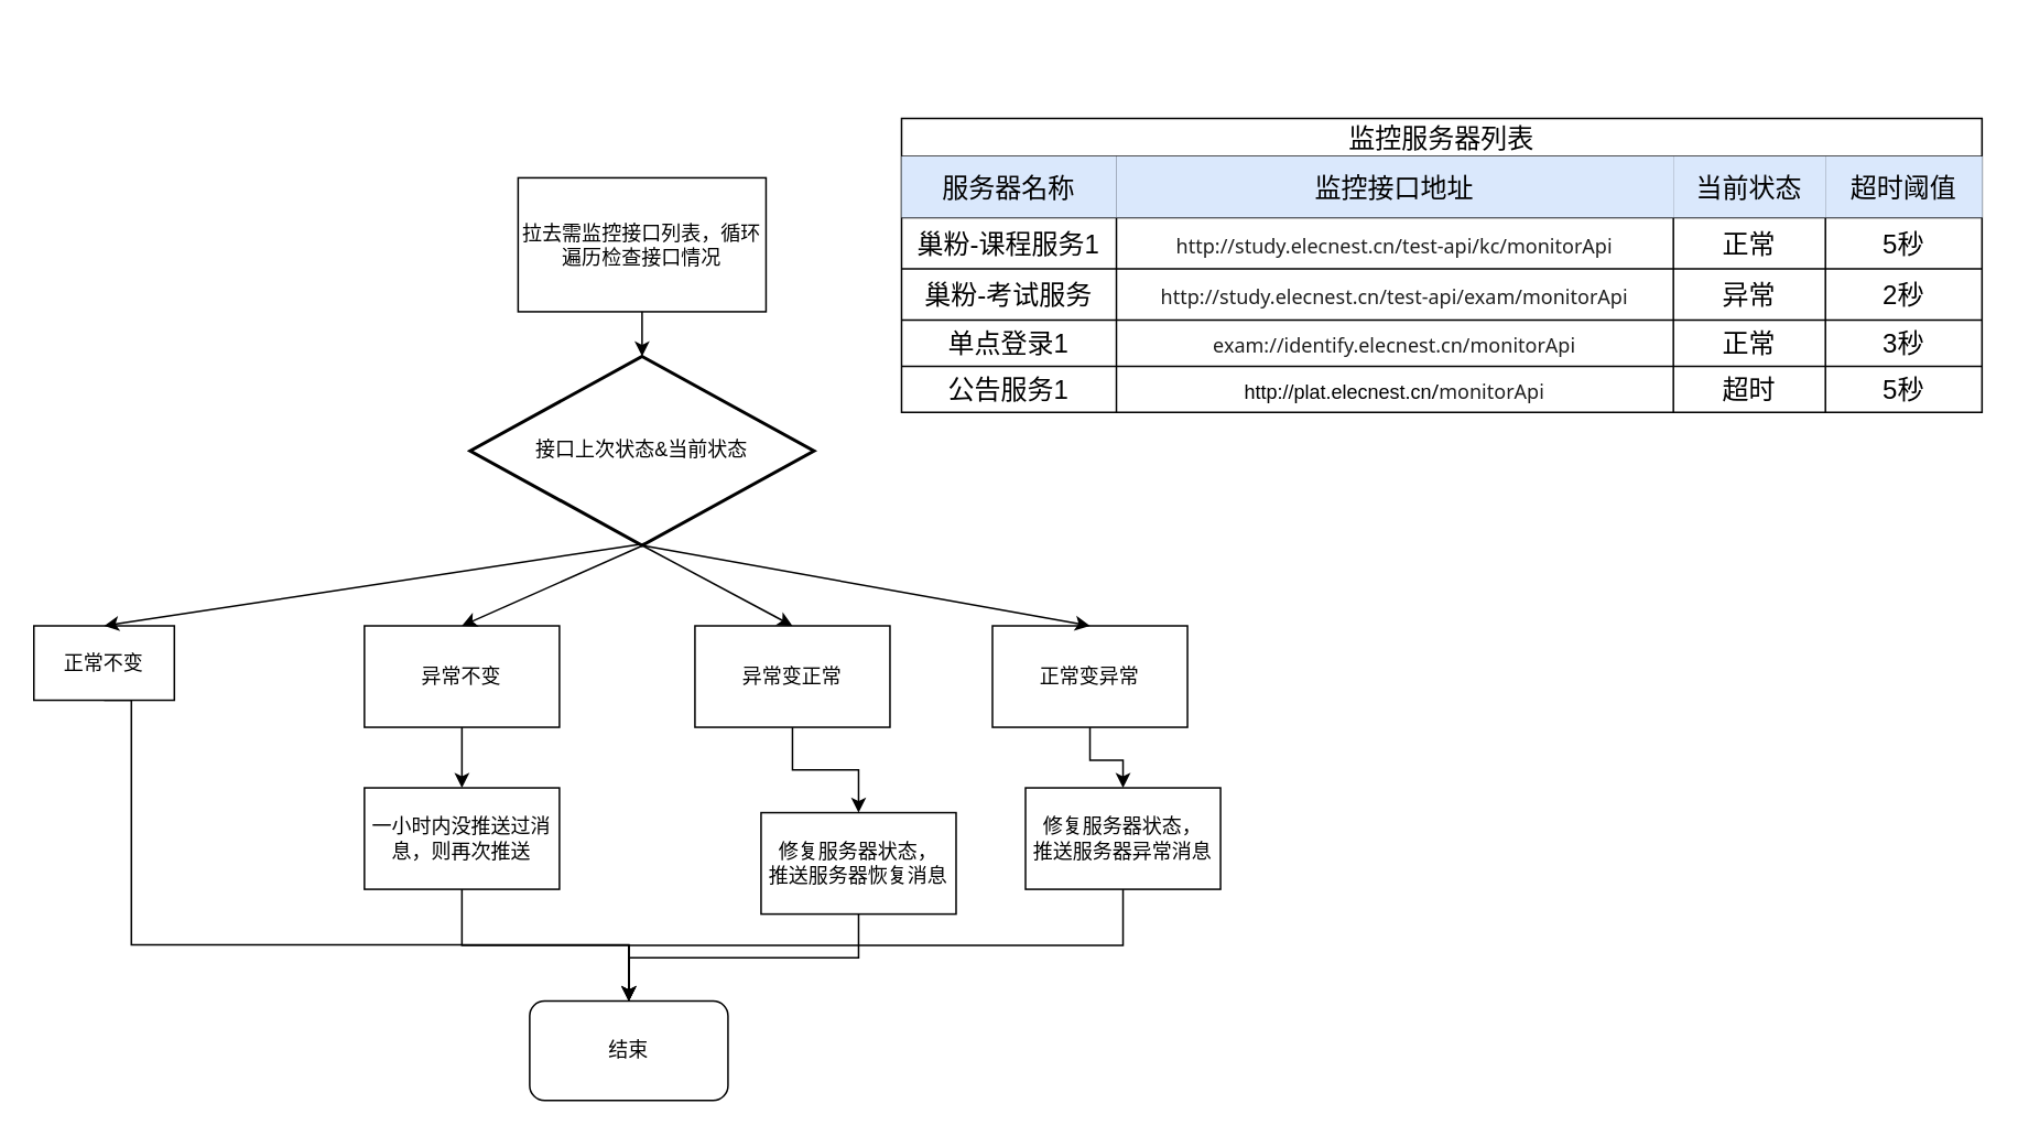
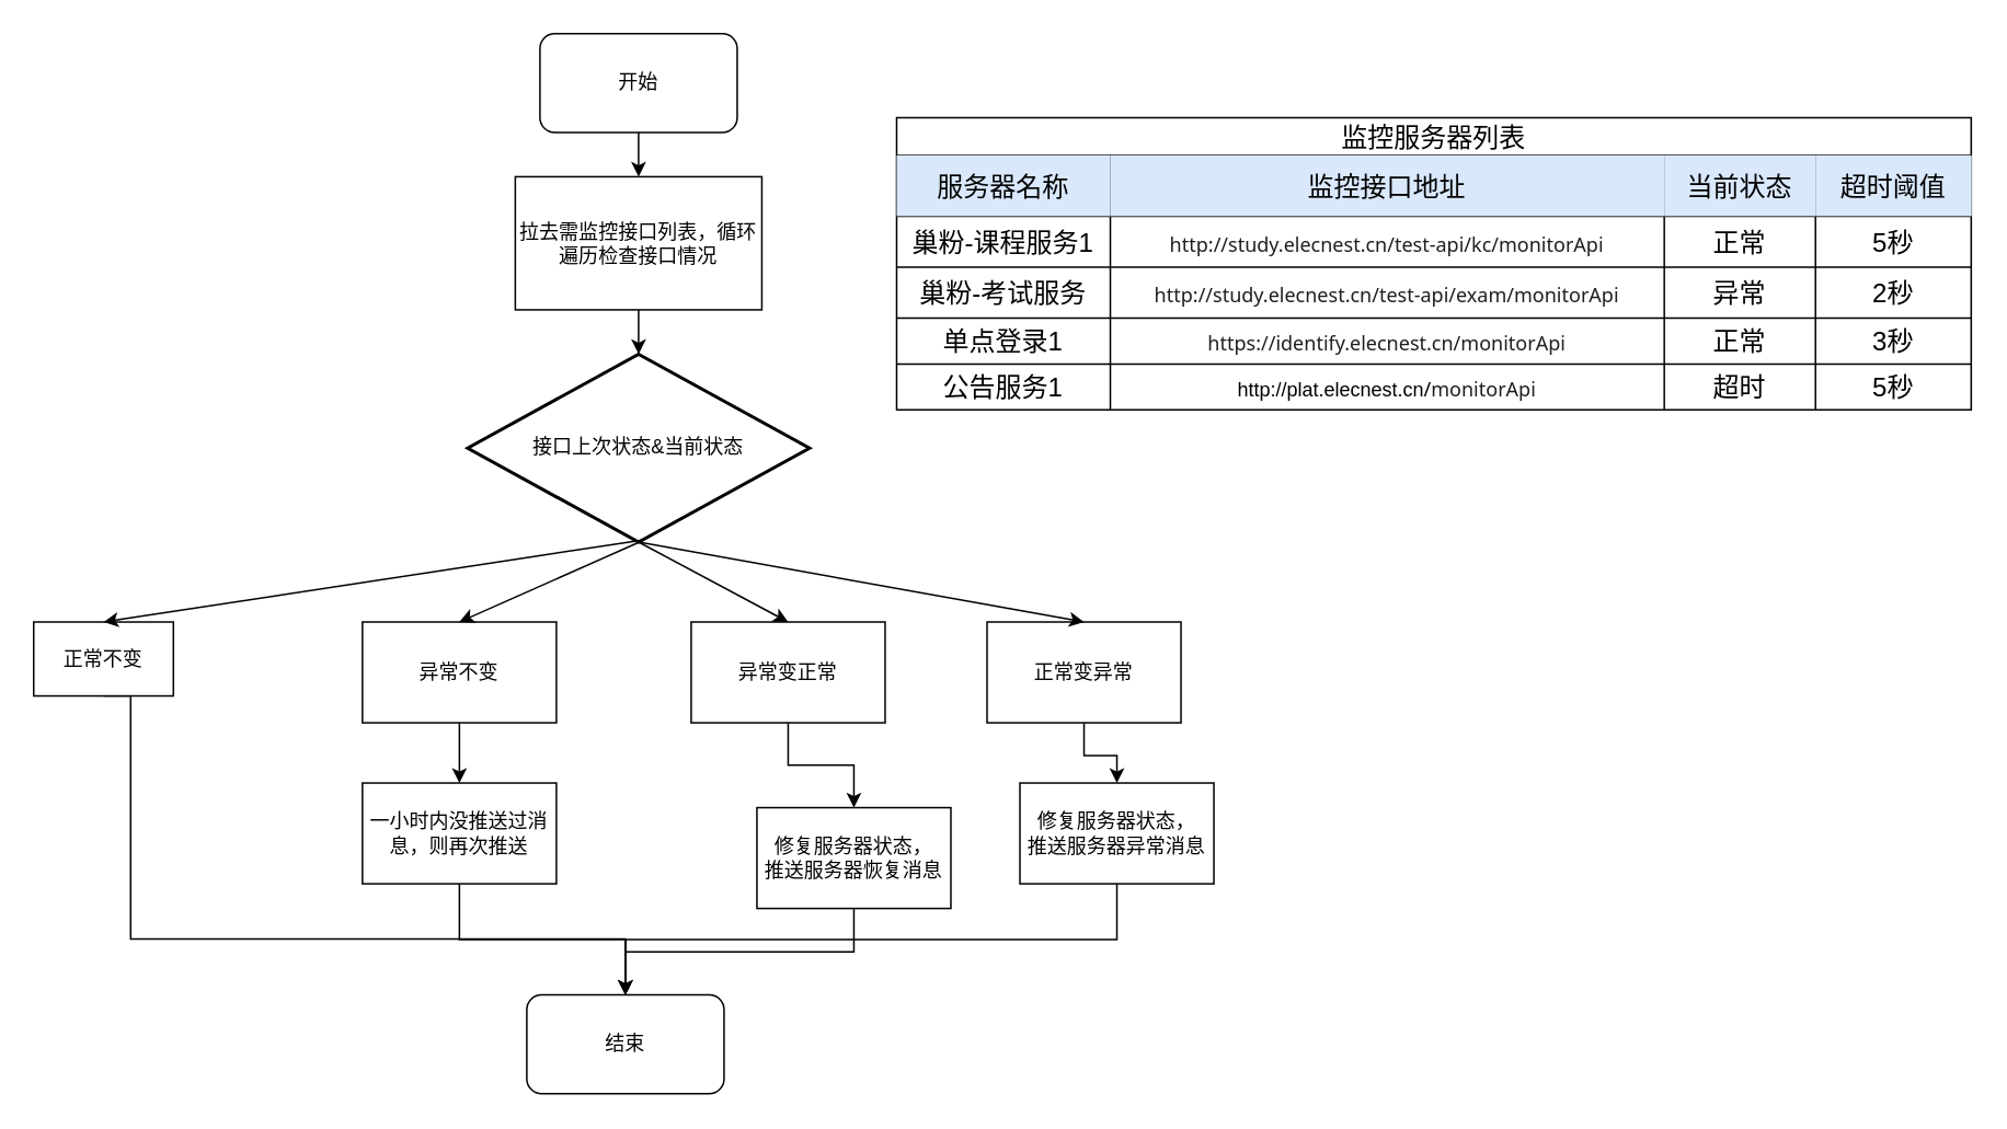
  <mxCell id="0" />
  <mxCell id="1" parent="0" />
  <mxCell id="2" value="监控服务器列表" style="shape=table;startSize=23;container=1;collapsible=0;childLayout=tableLayout;strokeColor=default;fontSize=16;movable=1;resizable=1;rotatable=1;deletable=1;editable=1;locked=0;connectable=1;" parent="1" vertex="1"><mxGeometry x="545" y="71" width="653.73" height="177.932" as="geometry" /></mxCell>
  <mxCell id="3" value="" style="shape=tableRow;horizontal=0;startSize=0;swimlaneHead=0;swimlaneBody=0;strokeColor=inherit;top=0;left=0;bottom=0;right=0;collapsible=0;dropTarget=0;fillColor=none;points=[[0,0.5],[1,0.5]];portConstraint=eastwest;fontSize=16;" parent="2" vertex="1"><mxGeometry y="23" width="653.73" height="37" as="geometry" /></mxCell>
  <mxCell id="4" value="服务器名称" style="shape=partialRectangle;html=1;whiteSpace=wrap;connectable=0;strokeColor=#6c8ebf;overflow=hidden;fillColor=#dae8fc;top=0;left=0;bottom=0;right=0;pointerEvents=1;fontSize=16;" parent="3" vertex="1"><mxGeometry width="130" height="37" as="geometry"><mxRectangle width="130" height="37" as="alternateBounds" /></mxGeometry></mxCell>
  <mxCell id="5" value="监控接口地址" style="shape=partialRectangle;html=1;whiteSpace=wrap;connectable=0;strokeColor=#6c8ebf;overflow=hidden;fillColor=#dae8fc;top=0;left=0;bottom=0;right=0;pointerEvents=1;fontSize=16;" parent="3" vertex="1"><mxGeometry x="130" width="337" height="37" as="geometry"><mxRectangle width="337" height="37" as="alternateBounds" /></mxGeometry></mxCell>
  <mxCell id="6" value="当前状态" style="shape=partialRectangle;html=1;whiteSpace=wrap;connectable=0;strokeColor=#6c8ebf;overflow=hidden;fillColor=#dae8fc;top=0;left=0;bottom=0;right=0;pointerEvents=1;fontSize=16;" parent="3" vertex="1"><mxGeometry x="467" width="92" height="37" as="geometry"><mxRectangle width="92" height="37" as="alternateBounds" /></mxGeometry></mxCell>
  <mxCell id="7" value="超时阈值" style="shape=partialRectangle;html=1;whiteSpace=wrap;connectable=0;strokeColor=#6c8ebf;overflow=hidden;fillColor=#dae8fc;top=0;left=0;bottom=0;right=0;pointerEvents=1;fontSize=16;" parent="3" vertex="1"><mxGeometry x="559" width="95" height="37" as="geometry"><mxRectangle width="95" height="37" as="alternateBounds" /></mxGeometry></mxCell>
  <mxCell id="8" value="" style="shape=tableRow;horizontal=0;startSize=0;swimlaneHead=0;swimlaneBody=0;strokeColor=inherit;top=0;left=0;bottom=0;right=0;collapsible=0;dropTarget=0;fillColor=none;points=[[0,0.5],[1,0.5]];portConstraint=eastwest;fontSize=16;" parent="2" vertex="1"><mxGeometry y="60" width="653.73" height="31" as="geometry" /></mxCell>
  <mxCell id="9" value="巢粉-课程服务1" style="shape=partialRectangle;html=1;whiteSpace=wrap;connectable=0;strokeColor=inherit;overflow=hidden;fillColor=none;top=0;left=0;bottom=0;right=0;pointerEvents=1;fontSize=16;" parent="8" vertex="1"><mxGeometry width="130" height="31" as="geometry"><mxRectangle width="130" height="31" as="alternateBounds" /></mxGeometry></mxCell>
  <mxCell id="10" value="&lt;div&gt;&lt;span style=&quot;background-color: light-dark(rgb(255, 255, 255), rgb(18, 18, 18)); color: light-dark(rgb(31, 31, 31), rgb(210, 210, 210)); font-family: system-ui, sans-serif; font-size: 12px; text-align: start;&quot;&gt;http://study.elecnest.cn/test-api/kc/monitorApi&lt;/span&gt;&lt;/div&gt;" style="shape=partialRectangle;html=1;whiteSpace=wrap;connectable=0;strokeColor=inherit;overflow=hidden;fillColor=none;top=0;left=0;bottom=0;right=0;pointerEvents=1;fontSize=16;" parent="8" vertex="1"><mxGeometry x="130" width="337" height="31" as="geometry"><mxRectangle width="337" height="31" as="alternateBounds" /></mxGeometry></mxCell>
  <mxCell id="11" value="正常" style="shape=partialRectangle;html=1;whiteSpace=wrap;connectable=0;strokeColor=inherit;overflow=hidden;fillColor=none;top=0;left=0;bottom=0;right=0;pointerEvents=1;fontSize=16;" parent="8" vertex="1"><mxGeometry x="467" width="92" height="31" as="geometry"><mxRectangle width="92" height="31" as="alternateBounds" /></mxGeometry></mxCell>
  <mxCell id="12" value="5秒" style="shape=partialRectangle;html=1;whiteSpace=wrap;connectable=0;strokeColor=inherit;overflow=hidden;fillColor=none;top=0;left=0;bottom=0;right=0;pointerEvents=1;fontSize=16;" parent="8" vertex="1"><mxGeometry x="559" width="95" height="31" as="geometry"><mxRectangle width="95" height="31" as="alternateBounds" /></mxGeometry></mxCell>
  <mxCell id="13" value="" style="shape=tableRow;horizontal=0;startSize=0;swimlaneHead=0;swimlaneBody=0;strokeColor=inherit;top=0;left=0;bottom=0;right=0;collapsible=0;dropTarget=0;fillColor=none;points=[[0,0.5],[1,0.5]];portConstraint=eastwest;fontSize=16;" parent="2" vertex="1"><mxGeometry y="91" width="653.73" height="31" as="geometry" /></mxCell>
  <mxCell id="14" value="巢粉-考试服务" style="shape=partialRectangle;html=1;whiteSpace=wrap;connectable=0;strokeColor=inherit;overflow=hidden;fillColor=none;top=0;left=0;bottom=0;right=0;pointerEvents=1;fontSize=16;" parent="13" vertex="1"><mxGeometry width="130" height="31" as="geometry"><mxRectangle width="130" height="31" as="alternateBounds" /></mxGeometry></mxCell>
  <mxCell id="15" value="&lt;span style=&quot;color: rgb(31, 31, 31); font-family: system-ui, sans-serif; font-size: 12px; text-align: start; background-color: rgb(255, 255, 255);&quot;&gt;http://study.elecnest.cn/test-api/exam/monitorApi&lt;/span&gt;" style="shape=partialRectangle;html=1;whiteSpace=wrap;connectable=0;strokeColor=inherit;overflow=hidden;fillColor=none;top=0;left=0;bottom=0;right=0;pointerEvents=1;fontSize=16;" parent="13" vertex="1"><mxGeometry x="130" width="337" height="31" as="geometry"><mxRectangle width="337" height="31" as="alternateBounds" /></mxGeometry></mxCell>
  <mxCell id="16" value="异常" style="shape=partialRectangle;html=1;whiteSpace=wrap;connectable=0;strokeColor=inherit;overflow=hidden;fillColor=none;top=0;left=0;bottom=0;right=0;pointerEvents=1;fontSize=16;" parent="13" vertex="1"><mxGeometry x="467" width="92" height="31" as="geometry"><mxRectangle width="92" height="31" as="alternateBounds" /></mxGeometry></mxCell>
  <mxCell id="17" value="2秒" style="shape=partialRectangle;html=1;whiteSpace=wrap;connectable=0;strokeColor=inherit;overflow=hidden;fillColor=none;top=0;left=0;bottom=0;right=0;pointerEvents=1;fontSize=16;" parent="13" vertex="1"><mxGeometry x="559" width="95" height="31" as="geometry"><mxRectangle width="95" height="31" as="alternateBounds" /></mxGeometry></mxCell>
  <mxCell id="18" style="shape=tableRow;horizontal=0;startSize=0;swimlaneHead=0;swimlaneBody=0;strokeColor=inherit;top=0;left=0;bottom=0;right=0;collapsible=0;dropTarget=0;fillColor=none;points=[[0,0.5],[1,0.5]];portConstraint=eastwest;fontSize=16;" parent="2" vertex="1"><mxGeometry y="122" width="653.73" height="28" as="geometry" /></mxCell>
  <mxCell id="19" value="单点登录1" style="shape=partialRectangle;html=1;whiteSpace=wrap;connectable=0;strokeColor=inherit;overflow=hidden;fillColor=none;top=0;left=0;bottom=0;right=0;pointerEvents=1;fontSize=16;" parent="18" vertex="1"><mxGeometry width="130" height="28" as="geometry"><mxRectangle width="130" height="28" as="alternateBounds" /></mxGeometry></mxCell>
- <mxCell id="20" value="&lt;div style=&quot;text-align: start;&quot;&gt;&lt;font face=&quot;system-ui, sans-serif&quot; color=&quot;#1f1f1f&quot;&gt;&lt;span style=&quot;font-size: 12px; background-color: rgb(255, 255, 255);&quot;&gt;exam://identify.elecnest.cn/&lt;/span&gt;&lt;/font&gt;&lt;span style=&quot;background-color: rgb(255, 255, 255); color: rgb(31, 31, 31); font-family: system-ui, sans-serif; font-size: 12px;&quot;&gt;monitorApi&lt;/span&gt;&lt;/div&gt;" style="shape=partialRectangle;html=1;whiteSpace=wrap;connectable=0;strokeColor=inherit;overflow=hidden;fillColor=none;top=0;left=0;bottom=0;right=0;pointerEvents=1;fontSize=16;" parent="18" vertex="1"><mxGeometry x="130" width="337" height="28" as="geometry"><mxRectangle width="337" height="28" as="alternateBounds" /></mxGeometry></mxCell>
+ <mxCell id="20" value="&lt;div style=&quot;text-align: start;&quot;&gt;&lt;font face=&quot;system-ui, sans-serif&quot; color=&quot;#1f1f1f&quot;&gt;&lt;span style=&quot;font-size: 12px; background-color: rgb(255, 255, 255);&quot;&gt;https://identify.elecnest.cn/&lt;/span&gt;&lt;/font&gt;&lt;span style=&quot;background-color: rgb(255, 255, 255); color: rgb(31, 31, 31); font-family: system-ui, sans-serif; font-size: 12px;&quot;&gt;monitorApi&lt;/span&gt;&lt;/div&gt;" style="shape=partialRectangle;html=1;whiteSpace=wrap;connectable=0;strokeColor=inherit;overflow=hidden;fillColor=none;top=0;left=0;bottom=0;right=0;pointerEvents=1;fontSize=16;" parent="18" vertex="1"><mxGeometry x="130" width="337" height="28" as="geometry"><mxRectangle width="337" height="28" as="alternateBounds" /></mxGeometry></mxCell>
  <mxCell id="21" value="正常" style="shape=partialRectangle;html=1;whiteSpace=wrap;connectable=0;strokeColor=inherit;overflow=hidden;fillColor=none;top=0;left=0;bottom=0;right=0;pointerEvents=1;fontSize=16;" parent="18" vertex="1"><mxGeometry x="467" width="92" height="28" as="geometry"><mxRectangle width="92" height="28" as="alternateBounds" /></mxGeometry></mxCell>
  <mxCell id="22" value="3秒" style="shape=partialRectangle;html=1;whiteSpace=wrap;connectable=0;strokeColor=inherit;overflow=hidden;fillColor=none;top=0;left=0;bottom=0;right=0;pointerEvents=1;fontSize=16;" parent="18" vertex="1"><mxGeometry x="559" width="95" height="28" as="geometry"><mxRectangle width="95" height="28" as="alternateBounds" /></mxGeometry></mxCell>
  <mxCell id="23" style="shape=tableRow;horizontal=0;startSize=0;swimlaneHead=0;swimlaneBody=0;strokeColor=inherit;top=0;left=0;bottom=0;right=0;collapsible=0;dropTarget=0;fillColor=none;points=[[0,0.5],[1,0.5]];portConstraint=eastwest;fontSize=16;" parent="2" vertex="1"><mxGeometry y="150" width="653.73" height="28" as="geometry" /></mxCell>
  <mxCell id="24" value="公告服务1" style="shape=partialRectangle;html=1;whiteSpace=wrap;connectable=0;strokeColor=inherit;overflow=hidden;fillColor=none;top=0;left=0;bottom=0;right=0;pointerEvents=1;fontSize=16;" parent="23" vertex="1"><mxGeometry width="130" height="28" as="geometry"><mxRectangle width="130" height="28" as="alternateBounds" /></mxGeometry></mxCell>
  <mxCell id="25" value="&lt;font style=&quot;font-size: 12px;&quot;&gt;http://plat.elecnest.cn&lt;/font&gt;&lt;font style=&quot;text-align: start;&quot; face=&quot;system-ui, sans-serif&quot;&gt;&lt;span style=&quot;font-size: 12px; background-color: rgb(255, 255, 255);&quot;&gt;/&lt;/span&gt;&lt;/font&gt;&lt;span style=&quot;text-align: start; background-color: rgb(255, 255, 255); color: rgb(31, 31, 31); font-family: system-ui, sans-serif; font-size: 12px;&quot;&gt;monitorApi&lt;/span&gt;" style="shape=partialRectangle;html=1;whiteSpace=wrap;connectable=0;strokeColor=inherit;overflow=hidden;fillColor=none;top=0;left=0;bottom=0;right=0;pointerEvents=1;fontSize=16;" parent="23" vertex="1"><mxGeometry x="130" width="337" height="28" as="geometry"><mxRectangle width="337" height="28" as="alternateBounds" /></mxGeometry></mxCell>
  <mxCell id="26" value="超时" style="shape=partialRectangle;html=1;whiteSpace=wrap;connectable=0;strokeColor=inherit;overflow=hidden;fillColor=none;top=0;left=0;bottom=0;right=0;pointerEvents=1;fontSize=16;" parent="23" vertex="1"><mxGeometry x="467" width="92" height="28" as="geometry"><mxRectangle width="92" height="28" as="alternateBounds" /></mxGeometry></mxCell>
  <mxCell id="27" value="5秒" style="shape=partialRectangle;html=1;whiteSpace=wrap;connectable=0;strokeColor=inherit;overflow=hidden;fillColor=none;top=0;left=0;bottom=0;right=0;pointerEvents=1;fontSize=16;" parent="23" vertex="1"><mxGeometry x="559" width="95" height="28" as="geometry"><mxRectangle width="95" height="28" as="alternateBounds" /></mxGeometry></mxCell>
+ <mxCell id="28" value="开始" style="rounded=1;whiteSpace=wrap;html=1;" parent="1" vertex="1"><mxGeometry x="328" y="20" width="120" height="60" as="geometry" /></mxCell>
  <mxCell id="29" style="edgeStyle=orthogonalEdgeStyle;rounded=0;orthogonalLoop=1;jettySize=auto;html=1;exitX=0.5;exitY=1;exitDx=0;exitDy=0;" edge="1" parent="1" source="30" target="33"><mxGeometry relative="1" as="geometry" /></mxCell>
  <mxCell id="30" value="拉去需监控接口列表，循环遍历检查接口情况" style="rounded=0;whiteSpace=wrap;html=1;" parent="1" vertex="1"><mxGeometry x="313" y="107" width="150" height="81" as="geometry" /></mxCell>
+ <mxCell id="31" value="" style="endArrow=classic;html=1;rounded=0;exitX=0.5;exitY=1;exitDx=0;exitDy=0;" parent="1" source="28" target="30" edge="1"><mxGeometry width="50" height="50" relative="1" as="geometry"><mxPoint x="79" y="688" as="sourcePoint" /><mxPoint x="129" y="638" as="targetPoint" /></mxGeometry></mxCell>
  <mxCell id="32" value="结束" style="rounded=1;whiteSpace=wrap;html=1;" parent="1" vertex="1"><mxGeometry x="320" y="605" width="120" height="60" as="geometry" /></mxCell>
  <mxCell id="33" value="接口上次状态&amp;amp;当前&lt;span style=&quot;background-color: transparent; color: light-dark(rgb(0, 0, 0), rgb(255, 255, 255));&quot;&gt;状态&lt;/span&gt;" style="strokeWidth=2;html=1;shape=mxgraph.flowchart.decision;whiteSpace=wrap;" vertex="1" parent="1"><mxGeometry x="284" y="215" width="208" height="114.33" as="geometry" /></mxCell>
  <mxCell id="34" style="edgeStyle=orthogonalEdgeStyle;rounded=0;orthogonalLoop=1;jettySize=auto;html=1;exitX=0.5;exitY=1;exitDx=0;exitDy=0;" edge="1" parent="1" source="35" target="51"><mxGeometry relative="1" as="geometry" /></mxCell>
  <mxCell id="35" value="正常变&lt;span style=&quot;background-color: transparent; color: light-dark(rgb(0, 0, 0), rgb(255, 255, 255));&quot;&gt;异常&lt;/span&gt;" style="rounded=0;whiteSpace=wrap;html=1;" vertex="1" parent="1"><mxGeometry x="600" y="378" width="118" height="61.34" as="geometry" /></mxCell>
  <mxCell id="36" style="edgeStyle=orthogonalEdgeStyle;rounded=0;orthogonalLoop=1;jettySize=auto;html=1;exitX=0.5;exitY=1;exitDx=0;exitDy=0;" edge="1" parent="1" source="37" target="49"><mxGeometry relative="1" as="geometry" /></mxCell>
  <mxCell id="37" value="异常变正常" style="rounded=0;whiteSpace=wrap;html=1;" vertex="1" parent="1"><mxGeometry x="420" y="378" width="118" height="61.34" as="geometry" /></mxCell>
  <mxCell id="38" style="edgeStyle=orthogonalEdgeStyle;rounded=0;orthogonalLoop=1;jettySize=auto;html=1;exitX=0.5;exitY=1;exitDx=0;exitDy=0;" edge="1" parent="1" source="39" target="47"><mxGeometry relative="1" as="geometry" /></mxCell>
  <mxCell id="39" value="异常不变" style="rounded=0;whiteSpace=wrap;html=1;" vertex="1" parent="1"><mxGeometry x="220" y="378" width="118" height="61.34" as="geometry" /></mxCell>
  <mxCell id="40" style="edgeStyle=orthogonalEdgeStyle;rounded=0;orthogonalLoop=1;jettySize=auto;html=1;exitX=0.5;exitY=1;exitDx=0;exitDy=0;" edge="1" parent="1" source="41" target="32"><mxGeometry relative="1" as="geometry"><Array as="points"><mxPoint x="79" y="571" /><mxPoint x="380" y="571" /></Array></mxGeometry></mxCell>
  <mxCell id="41" value="正常不变" style="rounded=0;whiteSpace=wrap;html=1;" vertex="1" parent="1"><mxGeometry x="20" y="378" width="85" height="45" as="geometry" /></mxCell>
  <mxCell id="42" value="" style="endArrow=classic;html=1;rounded=0;entryX=0.5;entryY=0;entryDx=0;entryDy=0;exitX=0.516;exitY=0.988;exitDx=0;exitDy=0;exitPerimeter=0;" edge="1" parent="1" source="33" target="41"><mxGeometry width="50" height="50" relative="1" as="geometry"><mxPoint x="109" y="310" as="sourcePoint" /><mxPoint x="159" y="260" as="targetPoint" /></mxGeometry></mxCell>
  <mxCell id="43" value="" style="endArrow=classic;html=1;rounded=0;exitX=0.499;exitY=1.003;exitDx=0;exitDy=0;exitPerimeter=0;entryX=0.5;entryY=0;entryDx=0;entryDy=0;" edge="1" parent="1" source="33" target="39"><mxGeometry width="50" height="50" relative="1" as="geometry"><mxPoint x="394" y="284" as="sourcePoint" /><mxPoint x="282" y="365" as="targetPoint" /></mxGeometry></mxCell>
  <mxCell id="44" value="" style="endArrow=classic;html=1;rounded=0;entryX=0.5;entryY=0;entryDx=0;entryDy=0;exitX=0.5;exitY=1;exitDx=0;exitDy=0;exitPerimeter=0;" edge="1" parent="1" source="33" target="35"><mxGeometry width="50" height="50" relative="1" as="geometry"><mxPoint x="909" y="141" as="sourcePoint" /><mxPoint x="597" y="244" as="targetPoint" /></mxGeometry></mxCell>
  <mxCell id="45" value="" style="endArrow=classic;html=1;rounded=0;entryX=0.5;entryY=0;entryDx=0;entryDy=0;exitX=0.5;exitY=1;exitDx=0;exitDy=0;exitPerimeter=0;" edge="1" parent="1" source="33" target="37"><mxGeometry width="50" height="50" relative="1" as="geometry"><mxPoint x="389" y="337" as="sourcePoint" /><mxPoint x="687" y="273" as="targetPoint" /></mxGeometry></mxCell>
  <mxCell id="46" style="edgeStyle=orthogonalEdgeStyle;rounded=0;orthogonalLoop=1;jettySize=auto;html=1;exitX=0.5;exitY=1;exitDx=0;exitDy=0;" edge="1" parent="1" source="47" target="32"><mxGeometry relative="1" as="geometry" /></mxCell>
  <mxCell id="47" value="一小时内没推送过消息，则再次推送" style="rounded=0;whiteSpace=wrap;html=1;" vertex="1" parent="1"><mxGeometry x="220" y="476" width="118" height="61.34" as="geometry" /></mxCell>
  <mxCell id="48" style="edgeStyle=orthogonalEdgeStyle;rounded=0;orthogonalLoop=1;jettySize=auto;html=1;exitX=0.5;exitY=1;exitDx=0;exitDy=0;" edge="1" parent="1" source="49" target="32"><mxGeometry relative="1" as="geometry" /></mxCell>
  <mxCell id="49" value="修复服务器状态，&lt;br&gt;推送服务器恢复消息" style="rounded=0;whiteSpace=wrap;html=1;" vertex="1" parent="1"><mxGeometry x="460" y="491" width="118" height="61.34" as="geometry" /></mxCell>
  <mxCell id="50" style="edgeStyle=orthogonalEdgeStyle;rounded=0;orthogonalLoop=1;jettySize=auto;html=1;exitX=0.5;exitY=1;exitDx=0;exitDy=0;" edge="1" parent="1" source="51" target="32"><mxGeometry relative="1" as="geometry" /></mxCell>
  <mxCell id="51" value="修复服务器状态，&lt;br&gt;推送服务器异常消息" style="rounded=0;whiteSpace=wrap;html=1;" vertex="1" parent="1"><mxGeometry x="620" y="476" width="118" height="61.34" as="geometry" /></mxCell>
